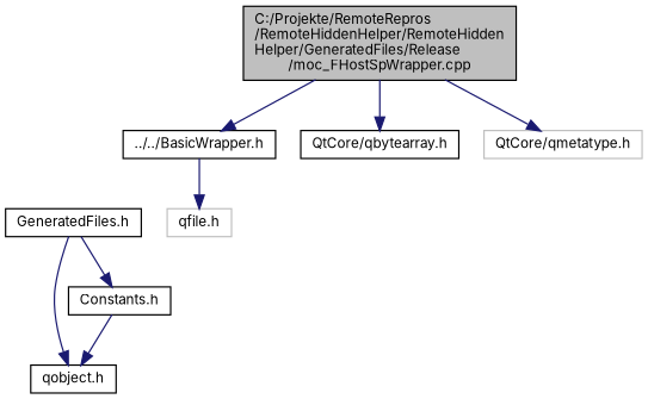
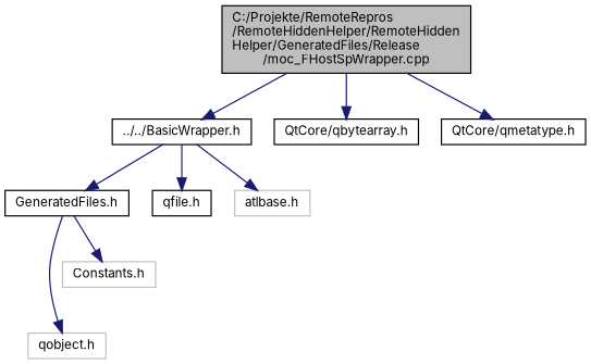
  digraph {
    fontname=Inter
    node [color=black fillcolor=white fontname=Inter fontsize=10 shape=record style=filled]
    edge [color=midnightblue fontname=Inter fontsize=10 labelfontname=Helvetica labelfontsize=10 style=solid]
    n1 [fillcolor=grey75 fontcolor=black height=0.2 label="C:/Projekte/RemoteRepros\l/RemoteHiddenHelper/RemoteHidden\lHelper/GeneratedFiles/Release\l/moc_FHostSpWrapper.cpp" width=0.4]
    n2 [height=0.2 label="../../BasicWrapper.h" width=0.4]
    n3 [height=0.2 label="QtCore/qbytearray.h" width=0.4]
-   n4 [color=grey75 height=0.2 label="QtCore/qmetatype.h" width=0.4]
+   n4 [height=0.2 label="QtCore/qmetatype.h" width=0.4]
    n5 [height=0.2 label="GeneratedFiles.h" width=0.4]
-   n6 [color=grey75 height=0.2 label="qfile.h" width=0.4]
-   n8 [height=0.2 label="qobject.h" width=0.4]
-   n9 [height=0.2 label="Constants.h" width=0.4]
+   n6 [height=0.2 label="qfile.h" width=0.4]
+   n7 [color=grey75 height=0.2 label="atlbase.h" width=0.4]
+   n8 [color=grey75 height=0.2 label="qobject.h" width=0.4]
+   n9 [color=grey75 height=0.2 label="Constants.h" width=0.4]
    n1 -> n2
    n1 -> n3
    n1 -> n4
+   n2 -> n5
    n2 -> n6
+   n2 -> n7
    n5 -> n8
    n5 -> n9
-   n9 -> n8
  }
